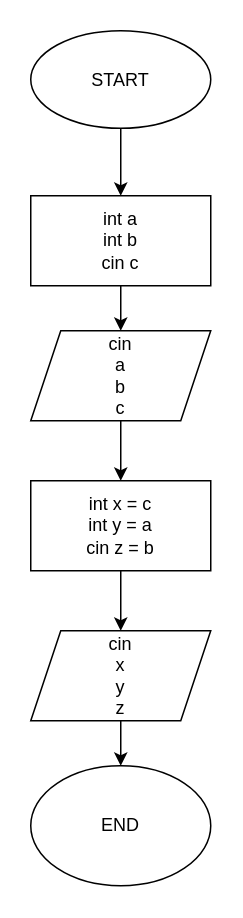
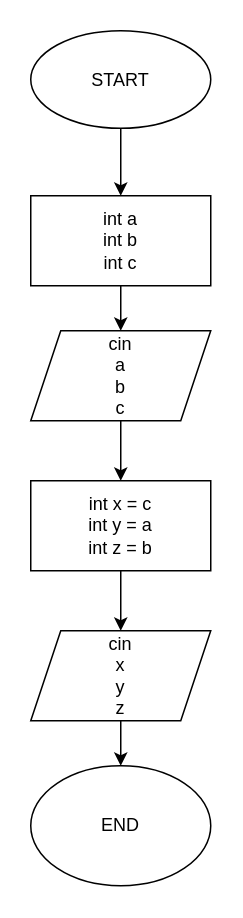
  <mxCell id="0" />
  <mxCell id="1" parent="0" />
  <mxCell id="2" value="START" style="ellipse;whiteSpace=wrap;html=1;" vertex="1" parent="1"><mxGeometry x="20" y="20" width="120" height="65" as="geometry" /></mxCell>
  <mxCell id="3" value="" style="endArrow=classic;html=1;rounded=0;exitX=0.5;exitY=1;exitDx=0;exitDy=0;" edge="1" parent="1" source="2"><mxGeometry width="50" height="50" relative="1" as="geometry"><mxPoint x="380" y="150" as="sourcePoint" /><mxPoint x="80" y="130" as="targetPoint" /></mxGeometry></mxCell>
- <mxCell id="4" value="int a&lt;div&gt;int b&lt;/div&gt;&lt;div&gt;cin c&lt;/div&gt;" style="rounded=0;whiteSpace=wrap;html=1;" vertex="1" parent="1"><mxGeometry x="20" y="130" width="120" height="60" as="geometry" /></mxCell>
+ <mxCell id="4" value="int a&lt;div&gt;int b&lt;/div&gt;&lt;div&gt;int c&lt;/div&gt;" style="rounded=0;whiteSpace=wrap;html=1;" vertex="1" parent="1"><mxGeometry x="20" y="130" width="120" height="60" as="geometry" /></mxCell>
  <mxCell id="5" value="" style="endArrow=classic;html=1;rounded=0;exitX=0.5;exitY=1;exitDx=0;exitDy=0;" edge="1" parent="1" source="4"><mxGeometry width="50" height="50" relative="1" as="geometry"><mxPoint x="380" y="150" as="sourcePoint" /><mxPoint x="80" y="220" as="targetPoint" /></mxGeometry></mxCell>
  <mxCell id="6" value="cin&lt;div&gt;a&lt;/div&gt;&lt;div&gt;b&lt;/div&gt;&lt;div&gt;c&lt;/div&gt;" style="shape=parallelogram;perimeter=parallelogramPerimeter;whiteSpace=wrap;html=1;fixedSize=1;" vertex="1" parent="1"><mxGeometry x="20" y="220" width="120" height="60" as="geometry" /></mxCell>
  <mxCell id="7" value="" style="endArrow=classic;html=1;rounded=0;exitX=0.5;exitY=1;exitDx=0;exitDy=0;" edge="1" parent="1" source="6"><mxGeometry width="50" height="50" relative="1" as="geometry"><mxPoint x="380" y="250" as="sourcePoint" /><mxPoint x="80" y="320" as="targetPoint" /></mxGeometry></mxCell>
- <mxCell id="8" value="int x = c&lt;div&gt;int y = a&lt;/div&gt;&lt;div&gt;cin z = b&lt;/div&gt;" style="rounded=0;whiteSpace=wrap;html=1;" vertex="1" parent="1"><mxGeometry x="20" y="320" width="120" height="60" as="geometry" /></mxCell>
+ <mxCell id="8" value="int x = c&lt;div&gt;int y = a&lt;/div&gt;&lt;div&gt;int z = b&lt;/div&gt;" style="rounded=0;whiteSpace=wrap;html=1;" vertex="1" parent="1"><mxGeometry x="20" y="320" width="120" height="60" as="geometry" /></mxCell>
  <mxCell id="9" value="" style="endArrow=classic;html=1;rounded=0;exitX=0.5;exitY=1;exitDx=0;exitDy=0;" edge="1" parent="1" source="8"><mxGeometry width="50" height="50" relative="1" as="geometry"><mxPoint x="380" y="450" as="sourcePoint" /><mxPoint x="80" y="420" as="targetPoint" /></mxGeometry></mxCell>
  <mxCell id="10" value="cin&lt;div&gt;x&lt;/div&gt;&lt;div&gt;y&lt;/div&gt;&lt;div&gt;z&lt;/div&gt;" style="shape=parallelogram;perimeter=parallelogramPerimeter;whiteSpace=wrap;html=1;fixedSize=1;" vertex="1" parent="1"><mxGeometry x="20" y="420" width="120" height="60" as="geometry" /></mxCell>
  <mxCell id="11" value="" style="endArrow=classic;html=1;rounded=0;exitX=0.5;exitY=1;exitDx=0;exitDy=0;" edge="1" parent="1" source="10"><mxGeometry width="50" height="50" relative="1" as="geometry"><mxPoint x="380" y="450" as="sourcePoint" /><mxPoint x="80" y="510" as="targetPoint" /></mxGeometry></mxCell>
  <mxCell id="12" value="END" style="ellipse;whiteSpace=wrap;html=1;" vertex="1" parent="1"><mxGeometry x="20" y="510" width="120" height="80" as="geometry" /></mxCell>
